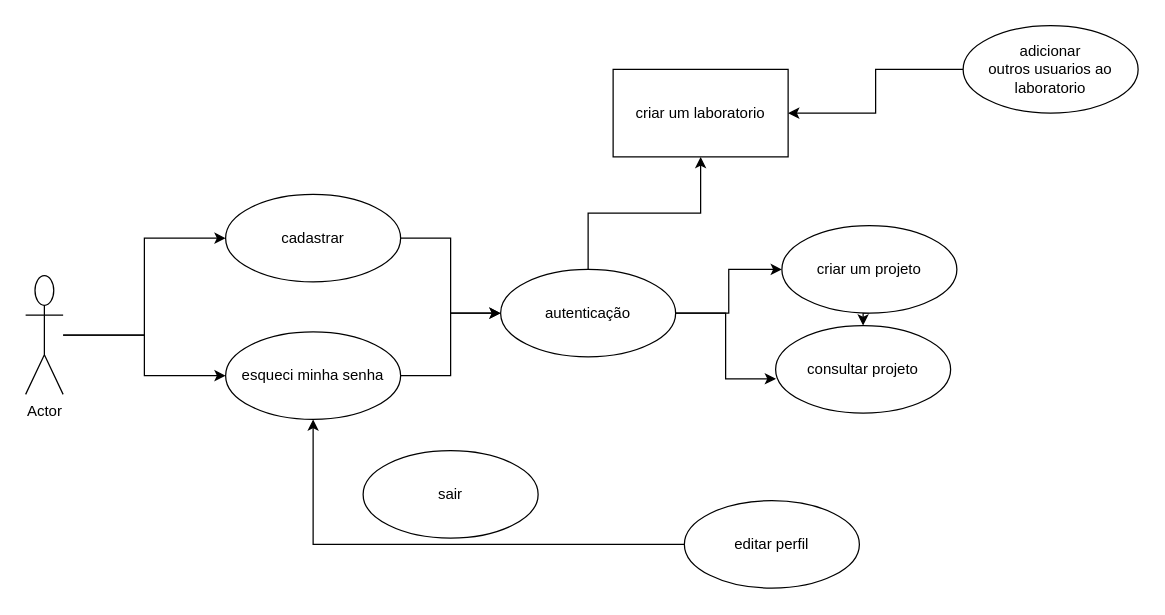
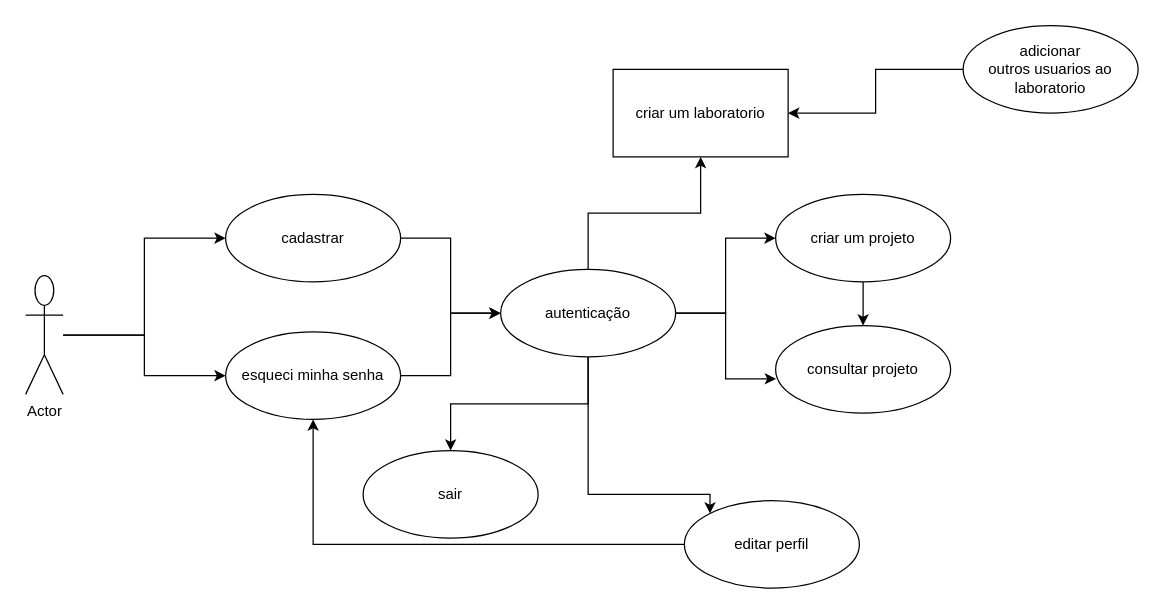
  <mxCell id="0" />
  <mxCell id="1" parent="0" />
  <mxCell id="2" style="edgeStyle=orthogonalEdgeStyle;rounded=0;orthogonalLoop=1;jettySize=auto;html=1;" edge="1" parent="1" source="4" target="6"><mxGeometry relative="1" as="geometry" /></mxCell>
  <mxCell id="3" style="edgeStyle=orthogonalEdgeStyle;rounded=0;orthogonalLoop=1;jettySize=auto;html=1;entryX=0;entryY=0.5;entryDx=0;entryDy=0;" edge="1" parent="1" source="4" target="8"><mxGeometry relative="1" as="geometry" /></mxCell>
  <mxCell id="4" value="Actor" style="shape=umlActor;verticalLabelPosition=bottom;labelBackgroundColor=#ffffff;verticalAlign=top;html=1;" vertex="1" parent="1"><mxGeometry x="20" y="220" width="30" height="95" as="geometry" /></mxCell>
  <mxCell id="5" style="edgeStyle=orthogonalEdgeStyle;rounded=0;orthogonalLoop=1;jettySize=auto;html=1;entryX=0;entryY=0.5;entryDx=0;entryDy=0;" edge="1" parent="1" source="6" target="15"><mxGeometry relative="1" as="geometry" /></mxCell>
  <mxCell id="6" value="cadastrar" style="ellipse;whiteSpace=wrap;html=1;" vertex="1" parent="1"><mxGeometry x="180" y="155" width="140" height="70" as="geometry" /></mxCell>
  <mxCell id="7" style="edgeStyle=orthogonalEdgeStyle;rounded=0;orthogonalLoop=1;jettySize=auto;html=1;entryX=0;entryY=0.5;entryDx=0;entryDy=0;" edge="1" parent="1" source="8" target="15"><mxGeometry relative="1" as="geometry" /></mxCell>
  <mxCell id="8" value="esqueci minha senha" style="ellipse;whiteSpace=wrap;html=1;" vertex="1" parent="1"><mxGeometry x="180" y="265" width="140" height="70" as="geometry" /></mxCell>
  <mxCell id="9" value="sair" style="ellipse;whiteSpace=wrap;html=1;" vertex="1" parent="1"><mxGeometry x="290" y="360" width="140" height="70" as="geometry" /></mxCell>
  <mxCell id="10" style="edgeStyle=orthogonalEdgeStyle;rounded=0;orthogonalLoop=1;jettySize=auto;html=1;entryX=0;entryY=0.5;entryDx=0;entryDy=0;" edge="1" parent="1" source="15" target="17"><mxGeometry relative="1" as="geometry" /></mxCell>
  <mxCell id="11" style="edgeStyle=orthogonalEdgeStyle;rounded=0;orthogonalLoop=1;jettySize=auto;html=1;entryX=0.002;entryY=0.608;entryDx=0;entryDy=0;entryPerimeter=0;" edge="1" parent="1" source="15" target="18"><mxGeometry relative="1" as="geometry" /></mxCell>
+ <mxCell id="12" style="edgeStyle=orthogonalEdgeStyle;rounded=0;orthogonalLoop=1;jettySize=auto;html=1;entryX=0;entryY=0;entryDx=0;entryDy=0;" edge="1" parent="1" source="15" target="20"><mxGeometry relative="1" as="geometry"><Array as="points"><mxPoint x="470" y="395" /></Array></mxGeometry></mxCell>
+ <mxCell id="13" style="edgeStyle=orthogonalEdgeStyle;rounded=0;orthogonalLoop=1;jettySize=auto;html=1;" edge="1" parent="1" source="15" target="9"><mxGeometry relative="1" as="geometry" /></mxCell>
  <mxCell id="14" style="edgeStyle=orthogonalEdgeStyle;rounded=0;orthogonalLoop=1;jettySize=auto;html=1;exitX=0.5;exitY=0;exitDx=0;exitDy=0;entryX=0.5;entryY=1;entryDx=0;entryDy=0;" edge="1" parent="1" source="15" target="21"><mxGeometry relative="1" as="geometry" /></mxCell>
  <mxCell id="15" value="autenticação" style="ellipse;whiteSpace=wrap;html=1;" vertex="1" parent="1"><mxGeometry x="400" y="215" width="140" height="70" as="geometry" /></mxCell>
  <mxCell id="16" style="edgeStyle=orthogonalEdgeStyle;rounded=0;orthogonalLoop=1;jettySize=auto;html=1;exitX=0.5;exitY=1;exitDx=0;exitDy=0;entryX=0.5;entryY=0;entryDx=0;entryDy=0;" edge="1" parent="1" source="17" target="18"><mxGeometry relative="1" as="geometry" /></mxCell>
- <mxCell id="17" value="criar um projeto" style="ellipse;whiteSpace=wrap;html=1;" vertex="1" parent="1"><mxGeometry x="625" y="180" width="140" height="70" as="geometry" /></mxCell>
+ <mxCell id="17" value="criar um projeto" style="ellipse;whiteSpace=wrap;html=1;" vertex="1" parent="1"><mxGeometry x="620" y="155" width="140" height="70" as="geometry" /></mxCell>
  <mxCell id="18" value="consultar projeto" style="ellipse;whiteSpace=wrap;html=1;" vertex="1" parent="1"><mxGeometry x="620" y="260" width="140" height="70" as="geometry" /></mxCell>
  <mxCell id="19" style="edgeStyle=orthogonalEdgeStyle;rounded=0;orthogonalLoop=1;jettySize=auto;html=1;" edge="1" parent="1" source="20" target="8"><mxGeometry relative="1" as="geometry" /></mxCell>
  <mxCell id="20" value="editar perfil" style="ellipse;whiteSpace=wrap;html=1;" vertex="1" parent="1"><mxGeometry x="547" y="400" width="140" height="70" as="geometry" /></mxCell>
  <mxCell id="21" value="criar um laboratorio" style="whiteSpace=wrap;html=1;rounded=0;" vertex="1" parent="1"><mxGeometry x="490" y="55" width="140" height="70" as="geometry" /></mxCell>
  <mxCell id="22" style="edgeStyle=orthogonalEdgeStyle;rounded=0;orthogonalLoop=1;jettySize=auto;html=1;entryX=1;entryY=0.5;entryDx=0;entryDy=0;" edge="1" parent="1" source="23" target="21"><mxGeometry relative="1" as="geometry" /></mxCell>
  <mxCell id="23" value="adicionar&lt;br&gt;outros usuarios ao laboratorio" style="ellipse;whiteSpace=wrap;html=1;" vertex="1" parent="1"><mxGeometry x="770" y="20" width="140" height="70" as="geometry" /></mxCell>
